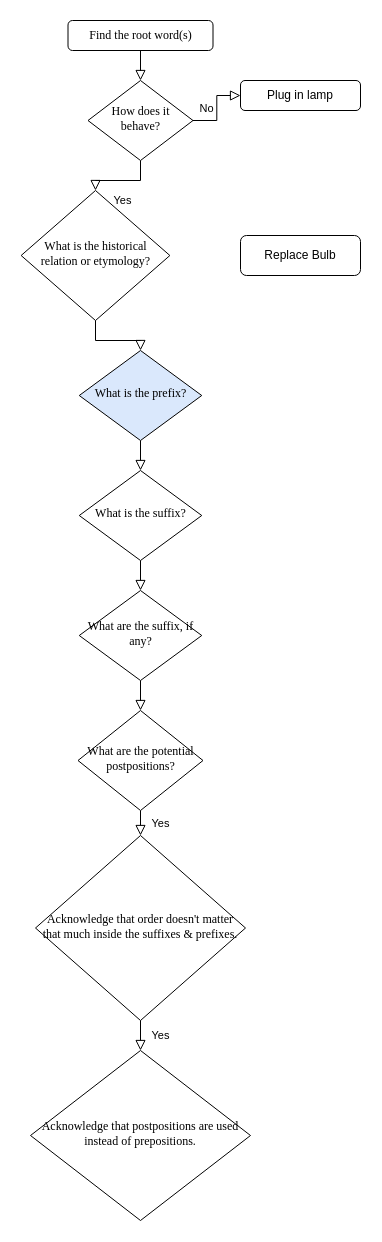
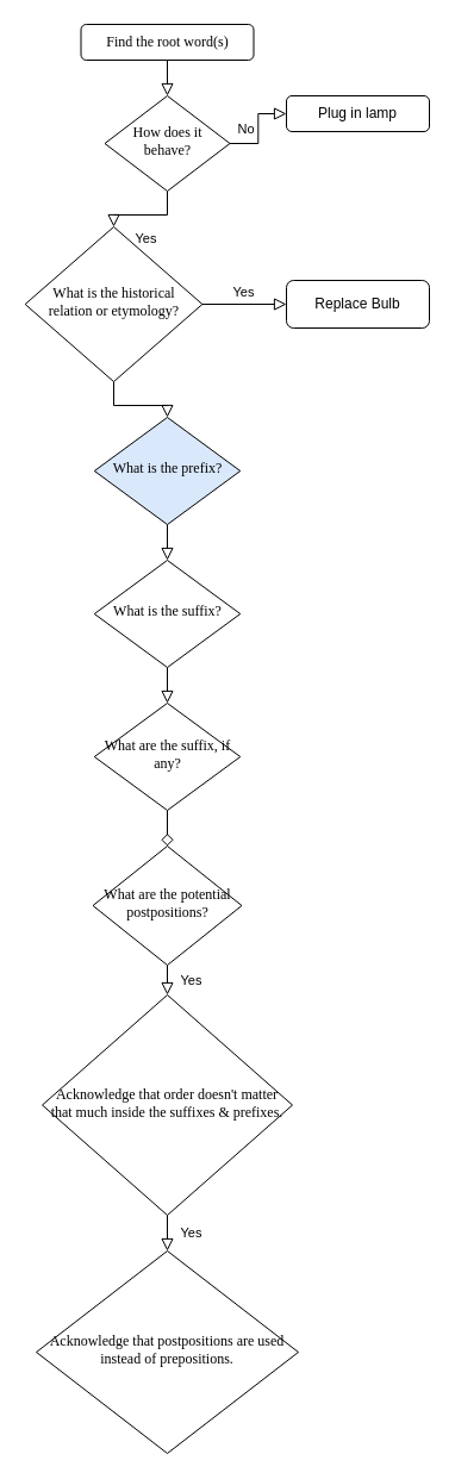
  <mxCell id="0" />
  <mxCell id="1" parent="0" />
  <mxCell id="2" value="" style="rounded=0;html=1;jettySize=auto;orthogonalLoop=1;fontSize=11;endArrow=block;endFill=0;endSize=8;strokeWidth=1;shadow=0;labelBackgroundColor=none;edgeStyle=orthogonalEdgeStyle;" parent="1" source="3" target="6" edge="1"><mxGeometry relative="1" as="geometry" /></mxCell>
  <mxCell id="3" value="&lt;font style=&quot;font-size: 12px;&quot; data-font-src=&quot;https://fonts.googleapis.com/css?family=CMU+Serif&quot; face=&quot;CMU Serif&quot;&gt;Find the root word(s)&lt;/font&gt;" style="rounded=1;whiteSpace=wrap;html=1;fontSize=12;glass=0;strokeWidth=1;shadow=0;" parent="1" vertex="1"><mxGeometry x="67.5" y="20" width="145" height="30" as="geometry" /></mxCell>
  <mxCell id="4" value="Yes" style="rounded=0;html=1;jettySize=auto;orthogonalLoop=1;fontSize=11;endArrow=block;endFill=0;endSize=8;strokeWidth=1;shadow=0;labelBackgroundColor=none;edgeStyle=orthogonalEdgeStyle;" parent="1" source="6" target="9" edge="1"><mxGeometry y="20" relative="1" as="geometry"><mxPoint as="offset" /></mxGeometry></mxCell>
  <mxCell id="5" value="No" style="edgeStyle=orthogonalEdgeStyle;rounded=0;html=1;jettySize=auto;orthogonalLoop=1;fontSize=11;endArrow=block;endFill=0;endSize=8;strokeWidth=1;shadow=0;labelBackgroundColor=none;" parent="1" source="6" target="7" edge="1"><mxGeometry y="10" relative="1" as="geometry"><mxPoint as="offset" /></mxGeometry></mxCell>
  <mxCell id="6" value="&lt;font style=&quot;font-size: 12px;&quot; face=&quot;CMU Serif&quot;&gt;How does it behave?&lt;/font&gt;" style="rhombus;whiteSpace=wrap;html=1;shadow=0;fontFamily=Helvetica;fontSize=12;align=center;strokeWidth=1;spacing=6;spacingTop=-4;" parent="1" vertex="1"><mxGeometry x="87.5" y="80" width="105" height="80" as="geometry" /></mxCell>
  <mxCell id="7" value="Plug in lamp" style="rounded=1;whiteSpace=wrap;html=1;fontSize=12;glass=0;strokeWidth=1;shadow=0;" parent="1" vertex="1"><mxGeometry x="240" y="80" width="120" height="30" as="geometry" /></mxCell>
+ <mxCell id="8" value="Yes" style="edgeStyle=orthogonalEdgeStyle;rounded=0;html=1;jettySize=auto;orthogonalLoop=1;fontSize=11;endArrow=block;endFill=0;endSize=8;strokeWidth=1;shadow=0;labelBackgroundColor=none;" parent="1" source="9" target="10" edge="1"><mxGeometry y="10" relative="1" as="geometry"><mxPoint as="offset" /></mxGeometry></mxCell>
  <mxCell id="9" value="&lt;font style=&quot;font-size: 12px;&quot; face=&quot;CMU Serif&quot;&gt;What is the historical relation or etymology?&lt;/font&gt;" style="rhombus;whiteSpace=wrap;html=1;shadow=0;fontFamily=Helvetica;fontSize=12;align=center;strokeWidth=1;spacing=6;spacingTop=-4;" parent="1" vertex="1"><mxGeometry x="20.63" y="190" width="148.75" height="130" as="geometry" /></mxCell>
  <mxCell id="10" value="Replace Bulb" style="rounded=1;whiteSpace=wrap;html=1;fontSize=12;glass=0;strokeWidth=1;shadow=0;" parent="1" vertex="1"><mxGeometry x="240" y="235" width="120" height="40" as="geometry" /></mxCell>
  <mxCell id="11" style="edgeStyle=orthogonalEdgeStyle;rounded=0;orthogonalLoop=1;jettySize=auto;html=1;exitX=0.5;exitY=1;exitDx=0;exitDy=0;" edge="1" parent="1"><mxGeometry relative="1" as="geometry"><mxPoint x="140" y="365" as="sourcePoint" /><mxPoint x="140" y="365" as="targetPoint" /></mxGeometry></mxCell>
  <mxCell id="12" value="&lt;font data-font-src=&quot;https://fonts.googleapis.com/css?family=CMU+Serif&quot; face=&quot;CMU Serif&quot; style=&quot;font-size: 12px;&quot;&gt;Acknowledge that order doesn't matter that much inside the suffixes &amp;amp; prefixes.&lt;/font&gt;" style="rhombus;whiteSpace=wrap;html=1;shadow=0;fontFamily=Helvetica;fontSize=12;align=center;strokeWidth=1;spacing=6;spacingTop=-4;" vertex="1" parent="1"><mxGeometry x="35" y="835" width="210" height="185" as="geometry" /></mxCell>
  <mxCell id="13" value="Yes" style="rounded=0;html=1;jettySize=auto;orthogonalLoop=1;fontSize=11;endArrow=block;endFill=0;endSize=8;strokeWidth=1;shadow=0;labelBackgroundColor=none;edgeStyle=orthogonalEdgeStyle;entryX=0.5;entryY=0;entryDx=0;entryDy=0;exitX=0.5;exitY=1;exitDx=0;exitDy=0;" edge="1" parent="1" source="17" target="12"><mxGeometry y="20" relative="1" as="geometry"><mxPoint as="offset" /><mxPoint x="139.86" y="800" as="sourcePoint" /><mxPoint x="139.86" y="830" as="targetPoint" /></mxGeometry></mxCell>
  <mxCell id="14" value="&lt;font data-font-src=&quot;https://fonts.googleapis.com/css?family=CMU+Serif&quot; face=&quot;CMU Serif&quot;&gt;Acknowledge that postpositions are used instead of prepositions.&lt;/font&gt;" style="rhombus;whiteSpace=wrap;html=1;shadow=0;fontFamily=Helvetica;fontSize=12;align=center;strokeWidth=1;spacing=6;spacingTop=-4;" vertex="1" parent="1"><mxGeometry x="30" y="1050" width="220" height="170" as="geometry" /></mxCell>
  <mxCell id="15" value="Yes" style="rounded=0;html=1;jettySize=auto;orthogonalLoop=1;fontSize=11;endArrow=block;endFill=0;endSize=8;strokeWidth=1;shadow=0;labelBackgroundColor=none;edgeStyle=orthogonalEdgeStyle;entryX=0.5;entryY=0;entryDx=0;entryDy=0;exitX=0.5;exitY=1;exitDx=0;exitDy=0;" edge="1" parent="1" target="14" source="12"><mxGeometry y="20" relative="1" as="geometry"><mxPoint as="offset" /><mxPoint x="519.86" y="775" as="sourcePoint" /><mxPoint x="519.86" y="805" as="targetPoint" /></mxGeometry></mxCell>
- <mxCell id="16" value="" style="rounded=0;html=1;jettySize=auto;orthogonalLoop=1;fontSize=11;endArrow=block;endFill=0;endSize=8;strokeWidth=1;shadow=0;labelBackgroundColor=none;edgeStyle=orthogonalEdgeStyle;exitX=0.5;exitY=1;exitDx=0;exitDy=0;" edge="1" parent="1" target="17" source="18"><mxGeometry relative="1" as="geometry"><mxPoint x="140" y="680" as="sourcePoint" /><Array as="points" /></mxGeometry></mxCell>
+ <mxCell id="16" value="" style="rounded=0;html=1;jettySize=auto;orthogonalLoop=1;fontSize=11;endArrow=diamond;endFill=0;endSize=8;strokeWidth=1;shadow=0;labelBackgroundColor=none;edgeStyle=orthogonalEdgeStyle;exitX=0.5;exitY=1;exitDx=0;exitDy=0;" edge="1" parent="1" target="17" source="18"><mxGeometry relative="1" as="geometry"><mxPoint x="140" y="680" as="sourcePoint" /><Array as="points" /></mxGeometry></mxCell>
  <mxCell id="17" value="&lt;font data-font-src=&quot;https://fonts.googleapis.com/css?family=CMU+Serif&quot; face=&quot;CMU Serif&quot;&gt;What are the potential postpositions?&lt;/font&gt;" style="rhombus;whiteSpace=wrap;html=1;shadow=0;fontFamily=Helvetica;fontSize=12;align=center;strokeWidth=1;spacing=6;spacingTop=-4;" vertex="1" parent="1"><mxGeometry x="77.5" y="710" width="125" height="100" as="geometry" /></mxCell>
  <mxCell id="18" value="&lt;font data-font-src=&quot;https://fonts.googleapis.com/css?family=CMU+Serif&quot; face=&quot;CMU Serif&quot;&gt;What are the suffix, if any?&lt;/font&gt;" style="rhombus;whiteSpace=wrap;html=1;shadow=0;fontFamily=Helvetica;fontSize=12;align=center;strokeWidth=1;spacing=6;spacingTop=-4;" vertex="1" parent="1"><mxGeometry x="78.75" y="590" width="122.5" height="90" as="geometry" /></mxCell>
  <mxCell id="19" value="" style="edgeStyle=orthogonalEdgeStyle;rounded=0;orthogonalLoop=1;jettySize=auto;html=1;endArrow=block;endFill=0;jumpSize=6;strokeWidth=1;endSize=8;entryX=0.5;entryY=0;entryDx=0;entryDy=0;exitX=0.5;exitY=1;exitDx=0;exitDy=0;" edge="1" parent="1" source="20" target="18"><mxGeometry relative="1" as="geometry"><mxPoint x="140" y="570" as="sourcePoint" /><mxPoint x="139.86" y="585" as="targetPoint" /></mxGeometry></mxCell>
  <mxCell id="20" value="&lt;font data-font-src=&quot;https://fonts.googleapis.com/css?family=CMU+Serif&quot; face=&quot;CMU Serif&quot;&gt;What is the suffix?&lt;/font&gt;" style="rhombus;whiteSpace=wrap;html=1;shadow=0;fontFamily=Helvetica;fontSize=12;align=center;strokeWidth=1;spacing=6;spacingTop=-4;" vertex="1" parent="1"><mxGeometry x="78.75" y="470" width="122.5" height="90" as="geometry" /></mxCell>
  <mxCell id="21" value="" style="edgeStyle=orthogonalEdgeStyle;rounded=0;orthogonalLoop=1;jettySize=auto;html=1;endArrow=block;endFill=0;jumpSize=6;strokeWidth=1;endSize=8;entryX=0.5;entryY=0;entryDx=0;entryDy=0;exitX=0.5;exitY=1;exitDx=0;exitDy=0;" edge="1" parent="1" target="20" source="22"><mxGeometry relative="1" as="geometry"><mxPoint x="140" y="450" as="sourcePoint" /><mxPoint x="139.86" y="465" as="targetPoint" /></mxGeometry></mxCell>
  <mxCell id="22" value="&lt;font data-font-src=&quot;https://fonts.googleapis.com/css?family=CMU+Serif&quot; face=&quot;CMU Serif&quot;&gt;What is the prefix?&lt;/font&gt;" style="rhombus;whiteSpace=wrap;html=1;shadow=0;fontFamily=Helvetica;fontSize=12;align=center;strokeWidth=1;spacing=6;spacingTop=-4;fillColor=#dae8fc;" vertex="1" parent="1"><mxGeometry x="78.75" y="350" width="122.5" height="90" as="geometry" /></mxCell>
  <mxCell id="23" value="" style="edgeStyle=orthogonalEdgeStyle;rounded=0;orthogonalLoop=1;jettySize=auto;html=1;endArrow=block;endFill=0;jumpSize=6;strokeWidth=1;endSize=8;entryX=0.5;entryY=0;entryDx=0;entryDy=0;exitX=0.5;exitY=1;exitDx=0;exitDy=0;" edge="1" parent="1" target="22" source="9"><mxGeometry relative="1" as="geometry"><mxPoint x="140" y="330" as="sourcePoint" /><mxPoint x="139.86" y="345" as="targetPoint" /></mxGeometry></mxCell>
